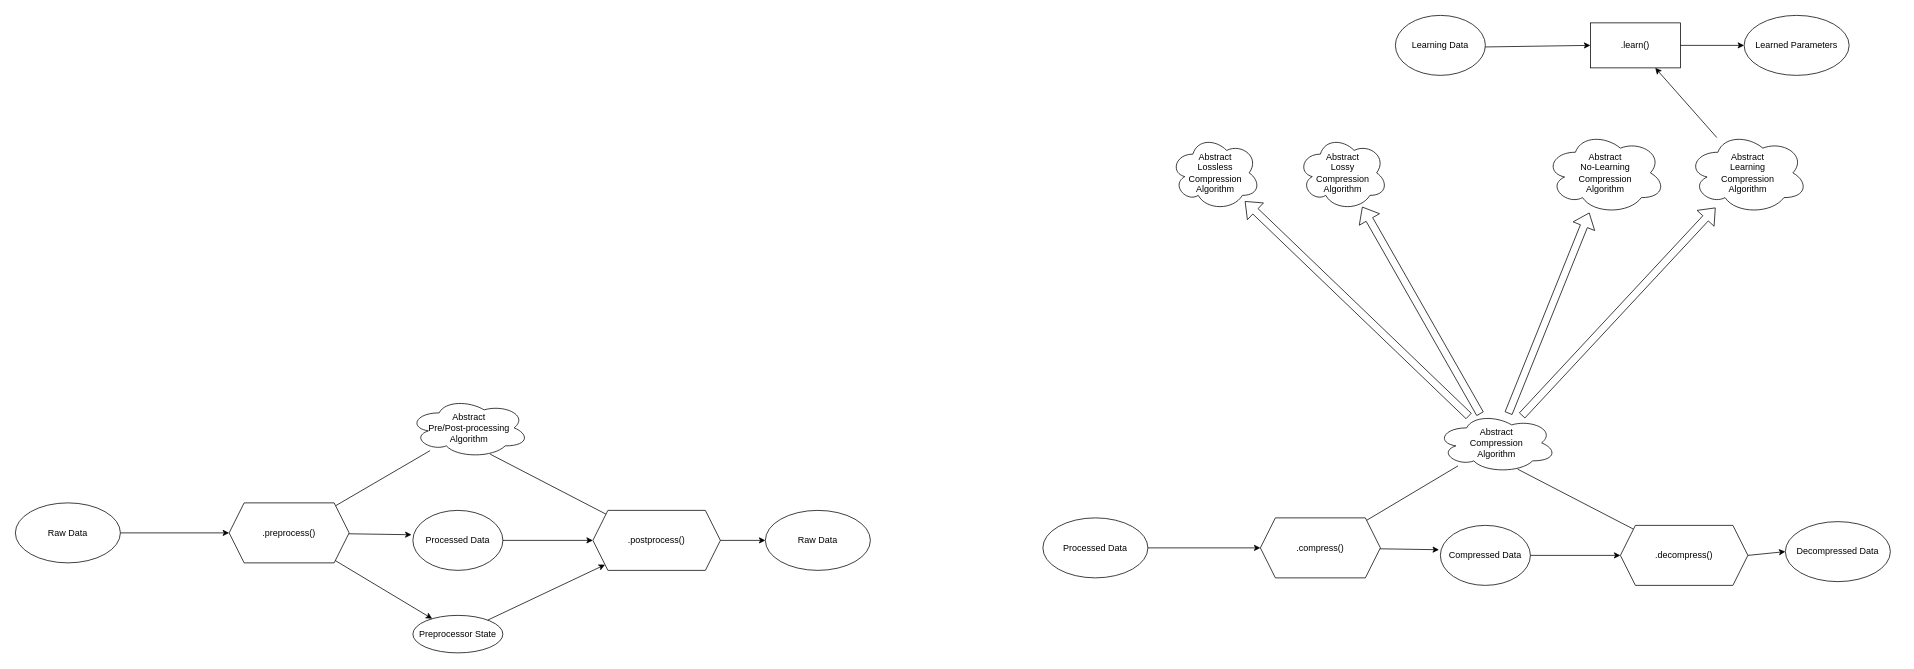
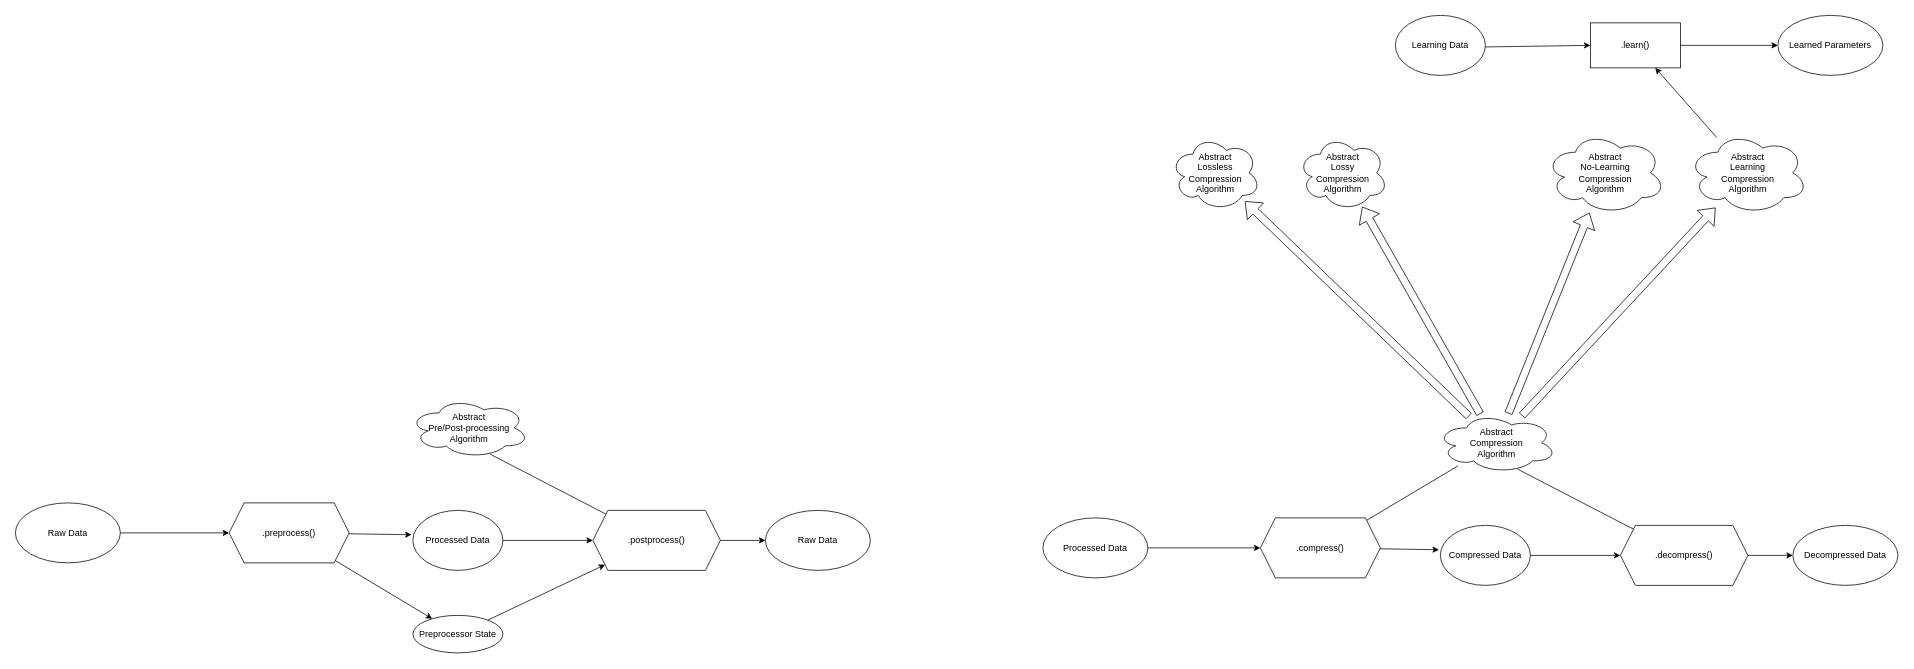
  <mxCell id="0" />
  <mxCell id="1" parent="0" />
  <mxCell id="2" value="&lt;div&gt;Abstract&lt;/div&gt;&lt;div&gt;Compression&lt;/div&gt;&lt;div&gt;Algorithm&lt;/div&gt;" style="ellipse;shape=cloud;whiteSpace=wrap;html=1;" parent="1" vertex="1"><mxGeometry x="1915" y="550" width="160" height="80" as="geometry" /></mxCell>
  <mxCell id="3" value="" style="endArrow=none;html=1;rounded=0;" parent="1" source="8" target="2" edge="1"><mxGeometry width="50" height="50" relative="1" as="geometry"><mxPoint x="1815.938" y="700" as="sourcePoint" /><mxPoint x="1940" y="570" as="targetPoint" /></mxGeometry></mxCell>
  <mxCell id="4" value="" style="endArrow=classic;html=1;rounded=0;" parent="1" source="13" target="8" edge="1"><mxGeometry width="50" height="50" relative="1" as="geometry"><mxPoint x="1669" y="569.04" as="sourcePoint" /><mxPoint x="1749" y="684" as="targetPoint" /></mxGeometry></mxCell>
  <mxCell id="5" value="&lt;div&gt;Compressed Data&lt;/div&gt;" style="ellipse;whiteSpace=wrap;html=1;" parent="1" vertex="1"><mxGeometry x="1920" y="700" width="120" height="80" as="geometry" /></mxCell>
  <mxCell id="6" value="" style="endArrow=classic;html=1;rounded=0;entryX=-0.015;entryY=0.406;entryDx=0;entryDy=0;entryPerimeter=0;" parent="1" source="8" target="5" edge="1"><mxGeometry width="50" height="50" relative="1" as="geometry"><mxPoint x="1786.057" y="760" as="sourcePoint" /><mxPoint x="2020" y="750" as="targetPoint" /></mxGeometry></mxCell>
  <mxCell id="7" value="" style="endArrow=none;html=1;rounded=0;exitX=0.675;exitY=0.938;exitDx=0;exitDy=0;exitPerimeter=0;" parent="1" source="2" target="9" edge="1"><mxGeometry width="50" height="50" relative="1" as="geometry"><mxPoint x="1970" y="800" as="sourcePoint" /><mxPoint x="2072.5" y="700" as="targetPoint" /></mxGeometry></mxCell>
  <mxCell id="8" value="&lt;div&gt;.compress()&lt;/div&gt;" style="shape=hexagon;perimeter=hexagonPerimeter2;whiteSpace=wrap;html=1;fixedSize=1;" parent="1" vertex="1"><mxGeometry x="1680" y="690" width="160" height="80" as="geometry" /></mxCell>
  <mxCell id="9" value=".decompress()" style="shape=hexagon;perimeter=hexagonPerimeter2;whiteSpace=wrap;html=1;fixedSize=1;" parent="1" vertex="1"><mxGeometry x="2160" y="700" width="170" height="80" as="geometry" /></mxCell>
  <mxCell id="10" value="" style="endArrow=classic;html=1;rounded=0;exitX=1;exitY=0.5;exitDx=0;exitDy=0;entryX=0;entryY=0.5;entryDx=0;entryDy=0;" parent="1" source="9" target="12" edge="1"><mxGeometry width="50" height="50" relative="1" as="geometry"><mxPoint x="1970" y="800" as="sourcePoint" /><mxPoint x="2100" y="880" as="targetPoint" /></mxGeometry></mxCell>
  <mxCell id="11" value="" style="endArrow=classic;html=1;rounded=0;exitX=1;exitY=0.5;exitDx=0;exitDy=0;" parent="1" source="5" target="9" edge="1"><mxGeometry width="50" height="50" relative="1" as="geometry"><mxPoint x="1970" y="800" as="sourcePoint" /><mxPoint x="2020" y="750" as="targetPoint" /></mxGeometry></mxCell>
- <mxCell id="12" value="&lt;div&gt;Decompressed Data&lt;/div&gt;" style="ellipse;whiteSpace=wrap;html=1;" parent="1" vertex="1"><mxGeometry x="2380" y="695" width="140" height="80" as="geometry" /></mxCell>
+ <mxCell id="12" value="&lt;div&gt;Decompressed Data&lt;/div&gt;" style="ellipse;whiteSpace=wrap;html=1;" parent="1" vertex="1"><mxGeometry x="2390" y="700" width="140" height="80" as="geometry" /></mxCell>
  <mxCell id="13" value="Processed Data" style="ellipse;whiteSpace=wrap;html=1;" parent="1" vertex="1"><mxGeometry x="1390" y="690" width="140" height="80" as="geometry" /></mxCell>
  <mxCell id="14" value="&lt;div&gt;Abstract&lt;/div&gt;&lt;div&gt;Learning &lt;br&gt;&lt;/div&gt;&lt;div&gt;Compression&lt;/div&gt;&lt;div&gt;Algorithm&lt;/div&gt;" style="ellipse;shape=cloud;whiteSpace=wrap;html=1;" vertex="1" parent="1"><mxGeometry x="2250" y="175" width="160" height="110" as="geometry" /></mxCell>
  <mxCell id="15" value="" style="shape=flexArrow;endArrow=classic;html=1;rounded=0;" edge="1" parent="1" source="2" target="14"><mxGeometry width="50" height="50" relative="1" as="geometry"><mxPoint x="2240" y="550" as="sourcePoint" /><mxPoint x="2290" y="500" as="targetPoint" /></mxGeometry></mxCell>
  <mxCell id="16" value="&lt;div&gt;.learn()&lt;/div&gt;" style="rounded=0;whiteSpace=wrap;html=1;" vertex="1" parent="1"><mxGeometry x="2120" y="30" width="120" height="60" as="geometry" /></mxCell>
  <mxCell id="17" value="" style="endArrow=classic;html=1;rounded=0;" edge="1" parent="1" source="14" target="16"><mxGeometry width="50" height="50" relative="1" as="geometry"><mxPoint x="2230" y="160" as="sourcePoint" /><mxPoint x="2280" y="110" as="targetPoint" /></mxGeometry></mxCell>
  <mxCell id="18" value="Learning Data" style="ellipse;whiteSpace=wrap;html=1;" vertex="1" parent="1"><mxGeometry x="1860" y="20" width="120" height="80" as="geometry" /></mxCell>
  <mxCell id="19" value="" style="endArrow=classic;html=1;rounded=0;" edge="1" parent="1" source="18" target="16"><mxGeometry width="50" height="50" relative="1" as="geometry"><mxPoint x="2230" y="160" as="sourcePoint" /><mxPoint x="2280" y="110" as="targetPoint" /></mxGeometry></mxCell>
  <mxCell id="20" value="" style="endArrow=classic;html=1;rounded=0;" edge="1" parent="1" source="16" target="21"><mxGeometry width="50" height="50" relative="1" as="geometry"><mxPoint x="2230" y="340" as="sourcePoint" /><mxPoint x="2500" y="-30" as="targetPoint" /></mxGeometry></mxCell>
- <mxCell id="21" value="&lt;div&gt;Learned Parameters&lt;/div&gt;" style="ellipse;whiteSpace=wrap;html=1;" vertex="1" parent="1"><mxGeometry x="2325" y="20" width="140" height="80" as="geometry" /></mxCell>
+ <mxCell id="21" value="&lt;div&gt;Learned Parameters&lt;/div&gt;" style="ellipse;whiteSpace=wrap;html=1;" vertex="1" parent="1"><mxGeometry x="2370" y="20" width="140" height="80" as="geometry" /></mxCell>
  <mxCell id="22" value="&lt;div&gt;Abstract&lt;/div&gt;&lt;div&gt;No-Learning&lt;/div&gt;&lt;div&gt;Compression&lt;/div&gt;&lt;div&gt;Algorithm&lt;/div&gt;" style="ellipse;shape=cloud;whiteSpace=wrap;html=1;" vertex="1" parent="1"><mxGeometry x="2060" y="175" width="160" height="110" as="geometry" /></mxCell>
  <mxCell id="23" value="" style="shape=flexArrow;endArrow=classic;html=1;rounded=0;" edge="1" parent="1" source="2" target="22"><mxGeometry width="50" height="50" relative="1" as="geometry"><mxPoint x="1890" y="400" as="sourcePoint" /><mxPoint x="1940" y="350" as="targetPoint" /></mxGeometry></mxCell>
  <mxCell id="24" value="&lt;div&gt;Abstract&lt;/div&gt;&lt;div&gt;Lossy&lt;/div&gt;&lt;div&gt;Compression&lt;/div&gt;&lt;div&gt;Algorithm&lt;br&gt;&lt;/div&gt;" style="ellipse;shape=cloud;whiteSpace=wrap;html=1;" vertex="1" parent="1"><mxGeometry x="1730" y="180" width="120" height="100" as="geometry" /></mxCell>
  <mxCell id="25" value="" style="shape=flexArrow;endArrow=classic;html=1;rounded=0;" edge="1" parent="1" source="2" target="24"><mxGeometry width="50" height="50" relative="1" as="geometry"><mxPoint x="1890" y="410" as="sourcePoint" /><mxPoint x="1940" y="350" as="targetPoint" /></mxGeometry></mxCell>
  <mxCell id="26" value="&lt;div&gt;Abstract&lt;/div&gt;&lt;div&gt;Lossless&lt;/div&gt;&lt;div&gt;Compression&lt;/div&gt;&lt;div&gt;Algorithm&lt;br&gt;&lt;/div&gt;" style="ellipse;shape=cloud;whiteSpace=wrap;html=1;" vertex="1" parent="1"><mxGeometry x="1560" y="180" width="120" height="100" as="geometry" /></mxCell>
  <mxCell id="27" value="" style="shape=flexArrow;endArrow=classic;html=1;rounded=0;" edge="1" parent="1" source="2" target="26"><mxGeometry width="50" height="50" relative="1" as="geometry"><mxPoint x="720" y="500" as="sourcePoint" /><mxPoint x="770" y="450" as="targetPoint" /></mxGeometry></mxCell>
  <mxCell id="28" value="&lt;div&gt;Abstract&lt;/div&gt;&lt;div&gt;Pre/Post-processing&lt;br&gt;&lt;/div&gt;&lt;div&gt;Algorithm&lt;/div&gt;" style="ellipse;shape=cloud;whiteSpace=wrap;html=1;" vertex="1" parent="1"><mxGeometry x="545" y="530" width="160" height="80" as="geometry" /></mxCell>
- <mxCell id="29" value="" style="endArrow=none;html=1;rounded=0;" edge="1" parent="1" source="34" target="28"><mxGeometry width="50" height="50" relative="1" as="geometry"><mxPoint x="445.938" y="680" as="sourcePoint" /><mxPoint x="570" y="550" as="targetPoint" /></mxGeometry></mxCell>
  <mxCell id="30" value="" style="endArrow=classic;html=1;rounded=0;" edge="1" parent="1" source="39" target="34"><mxGeometry width="50" height="50" relative="1" as="geometry"><mxPoint x="299" y="549.04" as="sourcePoint" /><mxPoint x="379" y="664" as="targetPoint" /></mxGeometry></mxCell>
  <mxCell id="31" value="&lt;div&gt;Processed Data&lt;/div&gt;" style="ellipse;whiteSpace=wrap;html=1;" vertex="1" parent="1"><mxGeometry x="550" y="680" width="120" height="80" as="geometry" /></mxCell>
  <mxCell id="32" value="" style="endArrow=classic;html=1;rounded=0;entryX=-0.015;entryY=0.406;entryDx=0;entryDy=0;entryPerimeter=0;" edge="1" parent="1" source="34" target="31"><mxGeometry width="50" height="50" relative="1" as="geometry"><mxPoint x="416.057" y="740" as="sourcePoint" /><mxPoint x="650" y="730" as="targetPoint" /></mxGeometry></mxCell>
  <mxCell id="33" value="" style="endArrow=none;html=1;rounded=0;exitX=0.675;exitY=0.938;exitDx=0;exitDy=0;exitPerimeter=0;" edge="1" parent="1" source="28" target="35"><mxGeometry width="50" height="50" relative="1" as="geometry"><mxPoint x="600" y="780" as="sourcePoint" /><mxPoint x="702.5" y="680" as="targetPoint" /></mxGeometry></mxCell>
  <mxCell id="34" value=".preprocess()" style="shape=hexagon;perimeter=hexagonPerimeter2;whiteSpace=wrap;html=1;fixedSize=1;" vertex="1" parent="1"><mxGeometry x="305" y="670" width="160" height="80" as="geometry" /></mxCell>
  <mxCell id="35" value="&lt;div&gt;.postprocess()&lt;/div&gt;" style="shape=hexagon;perimeter=hexagonPerimeter2;whiteSpace=wrap;html=1;fixedSize=1;" vertex="1" parent="1"><mxGeometry x="790" y="680" width="170" height="80" as="geometry" /></mxCell>
  <mxCell id="36" value="" style="endArrow=classic;html=1;rounded=0;exitX=1;exitY=0.5;exitDx=0;exitDy=0;entryX=0;entryY=0.5;entryDx=0;entryDy=0;" edge="1" parent="1" source="35" target="38"><mxGeometry width="50" height="50" relative="1" as="geometry"><mxPoint x="600" y="780" as="sourcePoint" /><mxPoint x="730" y="860" as="targetPoint" /></mxGeometry></mxCell>
  <mxCell id="37" value="" style="endArrow=classic;html=1;rounded=0;exitX=1;exitY=0.5;exitDx=0;exitDy=0;" edge="1" parent="1" source="31" target="35"><mxGeometry width="50" height="50" relative="1" as="geometry"><mxPoint x="600" y="780" as="sourcePoint" /><mxPoint x="650" y="730" as="targetPoint" /></mxGeometry></mxCell>
  <mxCell id="38" value="&lt;div&gt;Raw Data&lt;/div&gt;" style="ellipse;whiteSpace=wrap;html=1;" vertex="1" parent="1"><mxGeometry x="1020" y="680" width="140" height="80" as="geometry" /></mxCell>
  <mxCell id="39" value="&lt;div&gt;Raw Data&lt;/div&gt;" style="ellipse;whiteSpace=wrap;html=1;" vertex="1" parent="1"><mxGeometry x="20" y="670" width="140" height="80" as="geometry" /></mxCell>
  <mxCell id="40" value="Preprocessor State" style="ellipse;whiteSpace=wrap;html=1;" vertex="1" parent="1"><mxGeometry x="550" y="820" width="120" height="50" as="geometry" /></mxCell>
  <mxCell id="41" value="" style="endArrow=classic;html=1;rounded=0;" edge="1" parent="1" source="34" target="40"><mxGeometry width="50" height="50" relative="1" as="geometry"><mxPoint x="245" y="710" as="sourcePoint" /><mxPoint x="295" y="660" as="targetPoint" /></mxGeometry></mxCell>
  <mxCell id="42" value="" style="endArrow=classic;html=1;rounded=0;" edge="1" parent="1" source="40" target="35"><mxGeometry width="50" height="50" relative="1" as="geometry"><mxPoint x="245" y="710" as="sourcePoint" /><mxPoint x="295" y="660" as="targetPoint" /></mxGeometry></mxCell>
